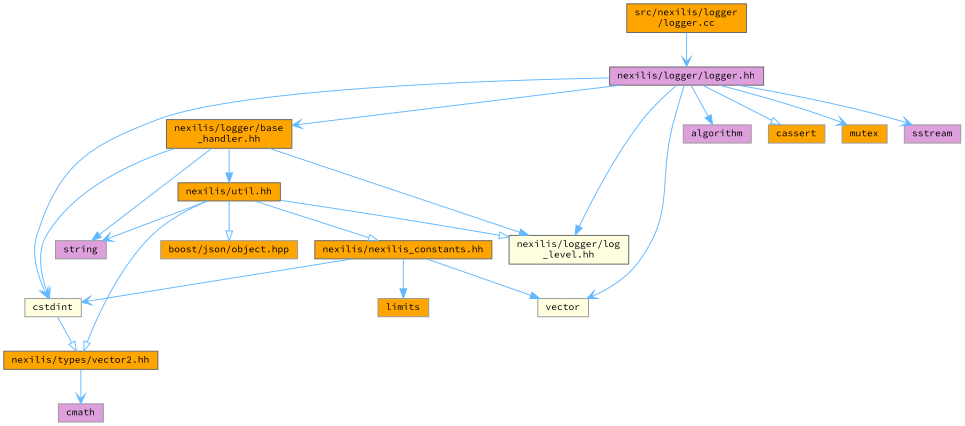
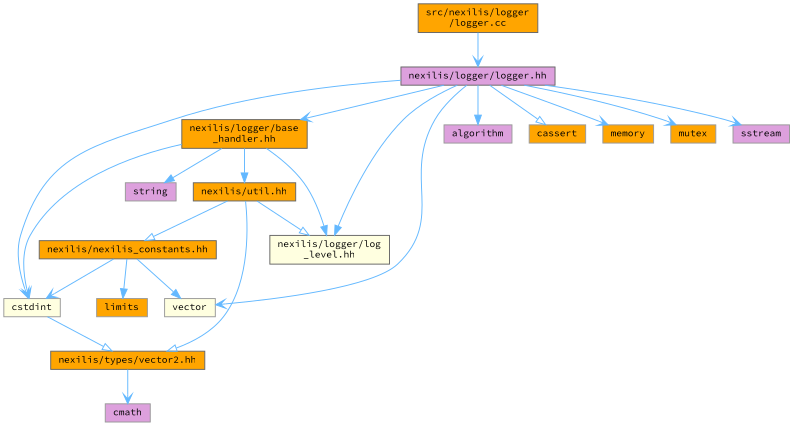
  digraph {
    fontname="Source Code Pro"
    node [color=grey60 fillcolor=orange fontname="Source Code Pro" fontsize=10 shape=box style=filled]
    edge [arrowhead=vee color=steelblue1 fontname="Source Code Pro" fontsize=10 labelfontname=Helvetica labelfontsize=10 style=solid]
    n1 [color=gray40 fontcolor=black height=0.2 label="src/nexilis/logger\l/logger.cc" width=0.4]
    n2 [color=grey40 fillcolor=plum height=0.2 label="nexilis/logger/logger.hh" width=0.4]
    n3 [color=grey40 height=0.2 label="nexilis/logger/base\l_handler.hh" width=0.4]
    n4 [color=grey40 fillcolor=lightyellow height=0.2 label="nexilis/logger/log\l_level.hh" width=0.4]
    n5 [fillcolor=lightyellow height=0.2 label=cstdint width=0.4]
    n6 [fillcolor=lightyellow height=0.2 label=vector width=0.4]
    n7 [fillcolor=plum height=0.2 label=algorithm width=0.4]
    n8 [height=0.2 label=cassert width=0.4]
+   n9 [height=0.2 label=memory width=0.4]
    n10 [height=0.2 label=mutex width=0.4]
    n11 [fillcolor=plum height=0.2 label=sstream width=0.4]
    n12 [color=grey40 height=0.2 label="nexilis/util.hh" width=0.4]
    n13 [fillcolor=plum height=0.2 label=string width=0.4]
    n14 [color=grey40 height=0.2 label="nexilis/types/vector2.hh" width=0.4]
    n15 [color=grey40 height=0.2 label="nexilis/nexilis_constants.hh" width=0.4]
-   n16 [height=0.2 label="boost/json/object.hpp" width=0.4]
    n17 [height=0.2 label=limits width=0.4]
    n18 [fillcolor=plum height=0.2 label=cmath width=0.4]
    n1 -> n2
    n2 -> n3
    n2 -> n4 [arrowhead=normal]
    n2 -> n5
    n2 -> n6
    n2 -> n7 [arrowhead=normal]
    n2 -> n8 [arrowhead=onormal]
+   n2 -> n9
    n2 -> n10
    n2 -> n11
    n3 -> n4 [arrowhead=normal]
    n3 -> n5
    n3 -> n12 [arrowhead=normal]
    n3 -> n13 [arrowhead=normal]
    n5 -> n14 [arrowhead=onormal]
    n12 -> n4 [arrowhead=onormal]
-   n12 -> n13
    n12 -> n14 [arrowhead=onormal]
    n12 -> n15 [arrowhead=onormal]
-   n12 -> n16 [arrowhead=onormal]
    n14 -> n18
    n15 -> n5
    n15 -> n6 [arrowhead=normal]
    n15 -> n17 [arrowhead=normal]
  }
